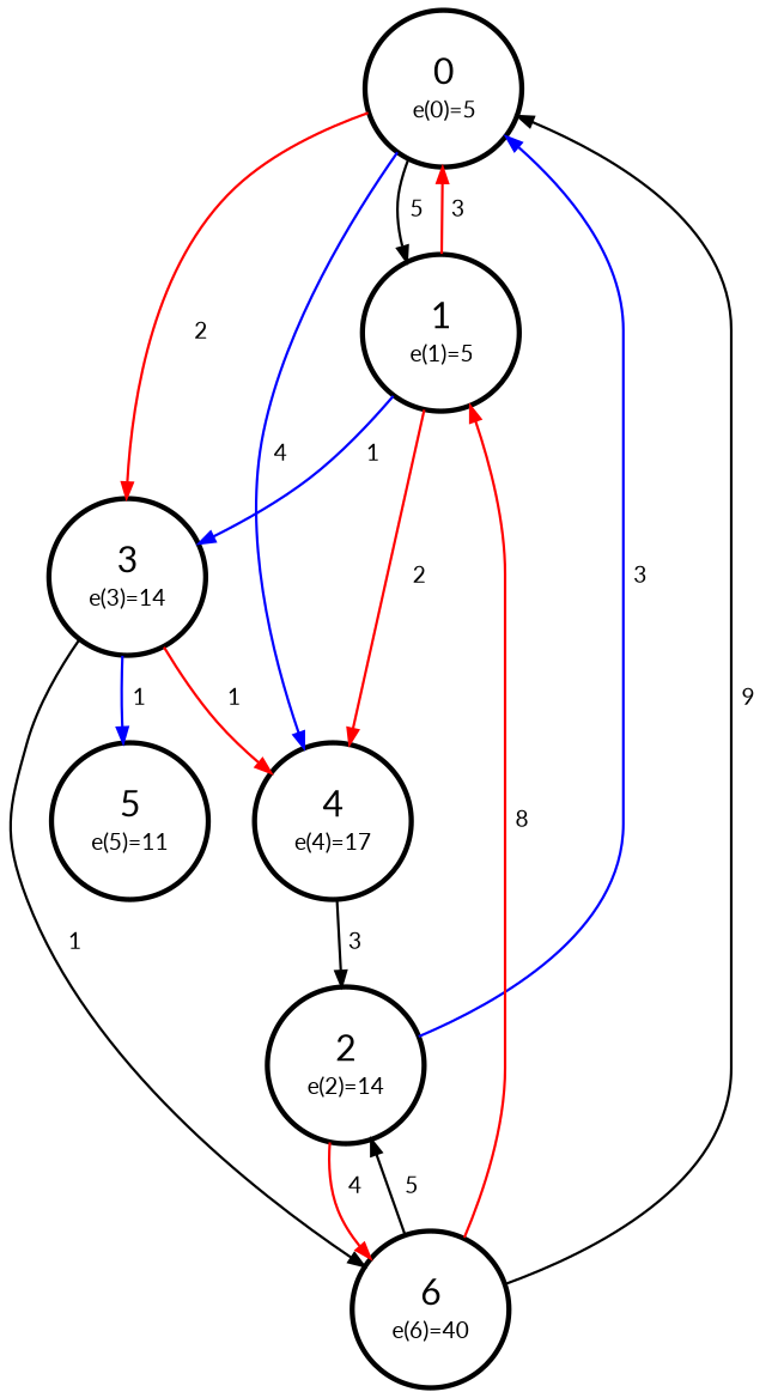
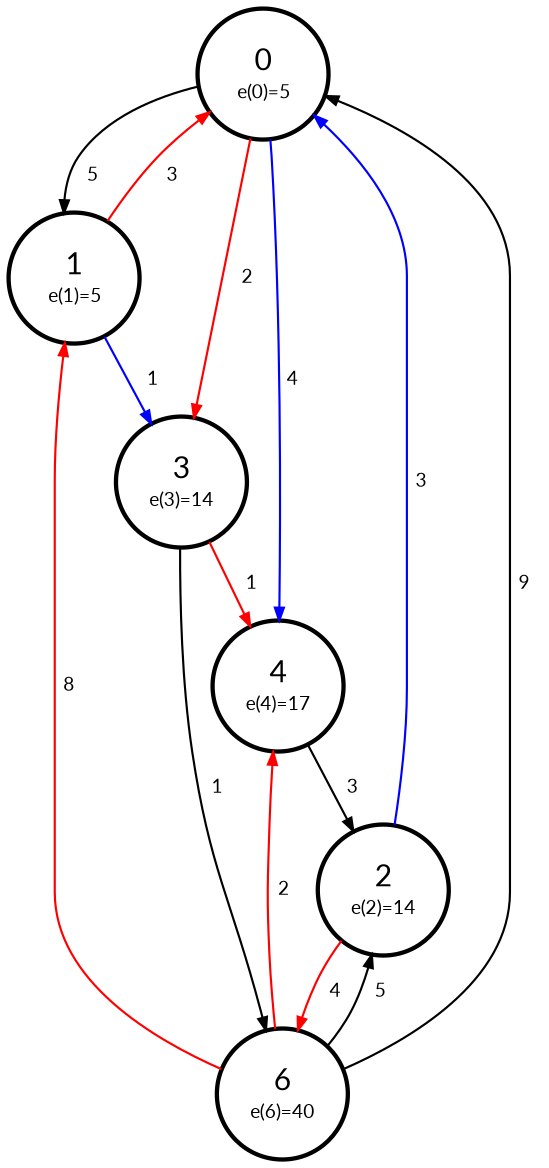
  digraph {
    fontname=Lato
    normalize=true
    ranksep=0.2
    node [fixedsize=true fontname=Lato shape=circle style=bold]
    edge [arrowsize=0.6 color=red fontname=Lato fontsize=9]
    n1 [label=<             <table border="0" cellpadding="1" cellspacing="0">                 <tr>                     <td>0</td>                 </tr>                 <tr>                     <td><font point-size="9">e(0)=5</font></td>                 </tr>             </table>         > width=0.85]
    n2 [label=<             <table border="0" cellpadding="1" cellspacing="0">                 <tr>                     <td>1</td>                 </tr>                 <tr>                     <td><font point-size="9">e(1)=5</font></td>                 </tr>             </table>         > width=0.85]
    n3 [label=<             <table border="0" cellpadding="1" cellspacing="0">                 <tr>                     <td>3</td>                 </tr>                 <tr>                     <td><font point-size="9">e(3)=14</font></td>                 </tr>             </table>         > width=0.85]
    n4 [label=<             <table border="0" cellpadding="1" cellspacing="0">                 <tr>                     <td>4</td>                 </tr>                 <tr>                     <td><font point-size="9">e(4)=17</font></td>                 </tr>             </table>         > width=0.85]
    n5 [label=<             <table border="0" cellpadding="1" cellspacing="0">                 <tr>                     <td>2</td>                 </tr>                 <tr>                     <td><font point-size="9">e(2)=14</font></td>                 </tr>             </table>         > width=0.85]
    n6 [label=<             <table border="0" cellpadding="1" cellspacing="0">                 <tr>                     <td>6</td>                 </tr>                 <tr>                     <td><font point-size="9">e(6)=40</font></td>                 </tr>             </table>         > width=0.85]
-   n7 [label=<             <table border="0" cellpadding="1" cellspacing="0">                 <tr>                     <td>5</td>                 </tr>                 <tr>                     <td><font point-size="9">e(5)=11</font></td>                 </tr>             </table>         > width=0.85]
    n1 -> n2 [color=black label=<             <table border="0" cellpadding="4" cellspacing="0">                 <tr>                     <td>5</td>                 </tr>             </table>         >]
    n1 -> n3 [label=<             <table border="0" cellpadding="4" cellspacing="0">                 <tr>                     <td>2</td>                 </tr>             </table>         >]
    n1 -> n4 [color=blue label=<             <table border="0" cellpadding="4" cellspacing="0">                 <tr>                     <td>4</td>                 </tr>             </table>         >]
    n2 -> n1 [label=<             <table border="0" cellpadding="4" cellspacing="0">                 <tr>                     <td>3</td>                 </tr>             </table>         >]
    n2 -> n3 [color=blue label=<             <table border="0" cellpadding="4" cellspacing="0">                 <tr>                     <td>1</td>                 </tr>             </table>         >]
-   n2 -> n4 [label=<             <table border="0" cellpadding="4" cellspacing="0">                 <tr>                     <td>2</td>                 </tr>             </table>         >]
+   n6 -> n4 [label=<             <table border="0" cellpadding="4" cellspacing="0">                 <tr>                     <td>2</td>                 </tr>             </table>         >]
    n3 -> n4 [label=<             <table border="0" cellpadding="4" cellspacing="0">                 <tr>                     <td>1</td>                 </tr>             </table>         >]
    n3 -> n6 [color=black label=<             <table border="0" cellpadding="4" cellspacing="0">                 <tr>                     <td>1</td>                 </tr>             </table>         >]
-   n3 -> n7 [color=blue label=<             <table border="0" cellpadding="4" cellspacing="0">                 <tr>                     <td>1</td>                 </tr>             </table>         >]
    n4 -> n5 [color=black label=<             <table border="0" cellpadding="4" cellspacing="0">                 <tr>                     <td>3</td>                 </tr>             </table>         >]
    n5 -> n1 [color=blue label=<             <table border="0" cellpadding="4" cellspacing="0">                 <tr>                     <td>3</td>                 </tr>             </table>         >]
    n5 -> n6 [label=<             <table border="0" cellpadding="4" cellspacing="0">                 <tr>                     <td>4</td>                 </tr>             </table>         >]
    n6 -> n1 [color=black label=<             <table border="0" cellpadding="4" cellspacing="0">                 <tr>                     <td>9</td>                 </tr>             </table>         >]
    n6 -> n2 [label=<             <table border="0" cellpadding="4" cellspacing="0">                 <tr>                     <td>8</td>                 </tr>             </table>         >]
    n6 -> n5 [color=black label=<             <table border="0" cellpadding="4" cellspacing="0">                 <tr>                     <td>5</td>                 </tr>             </table>         >]
  }
